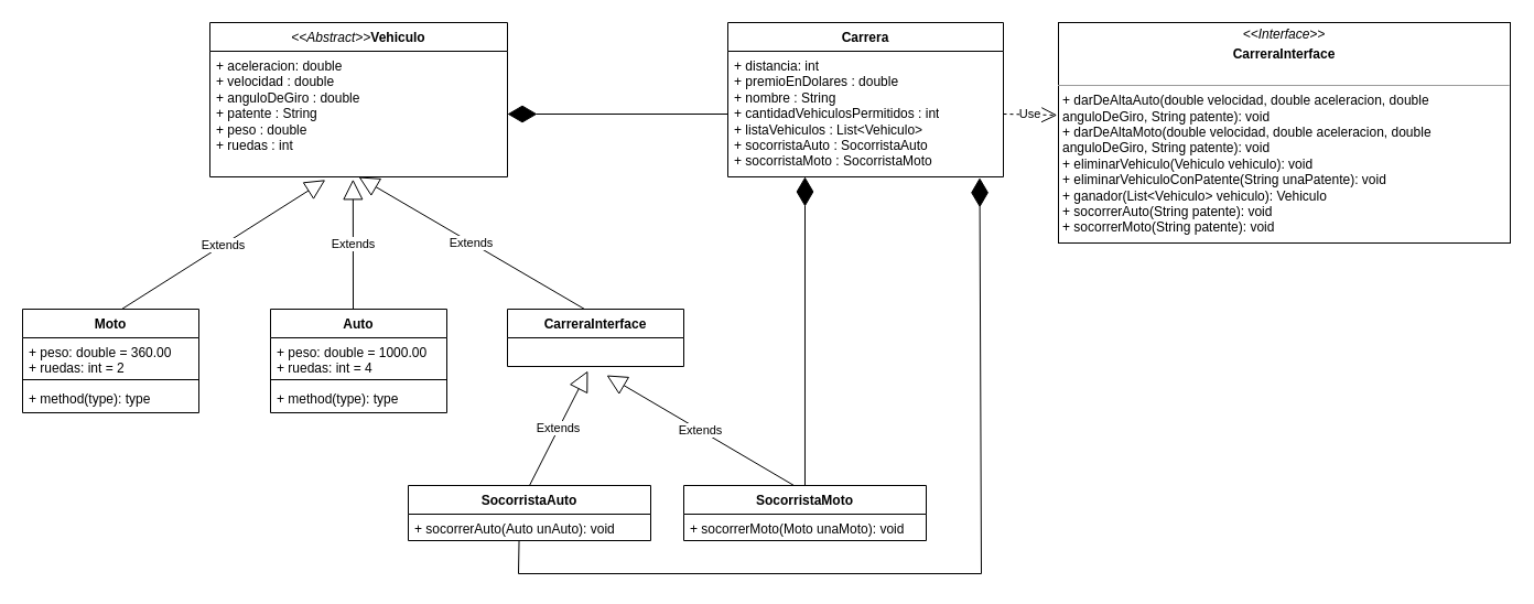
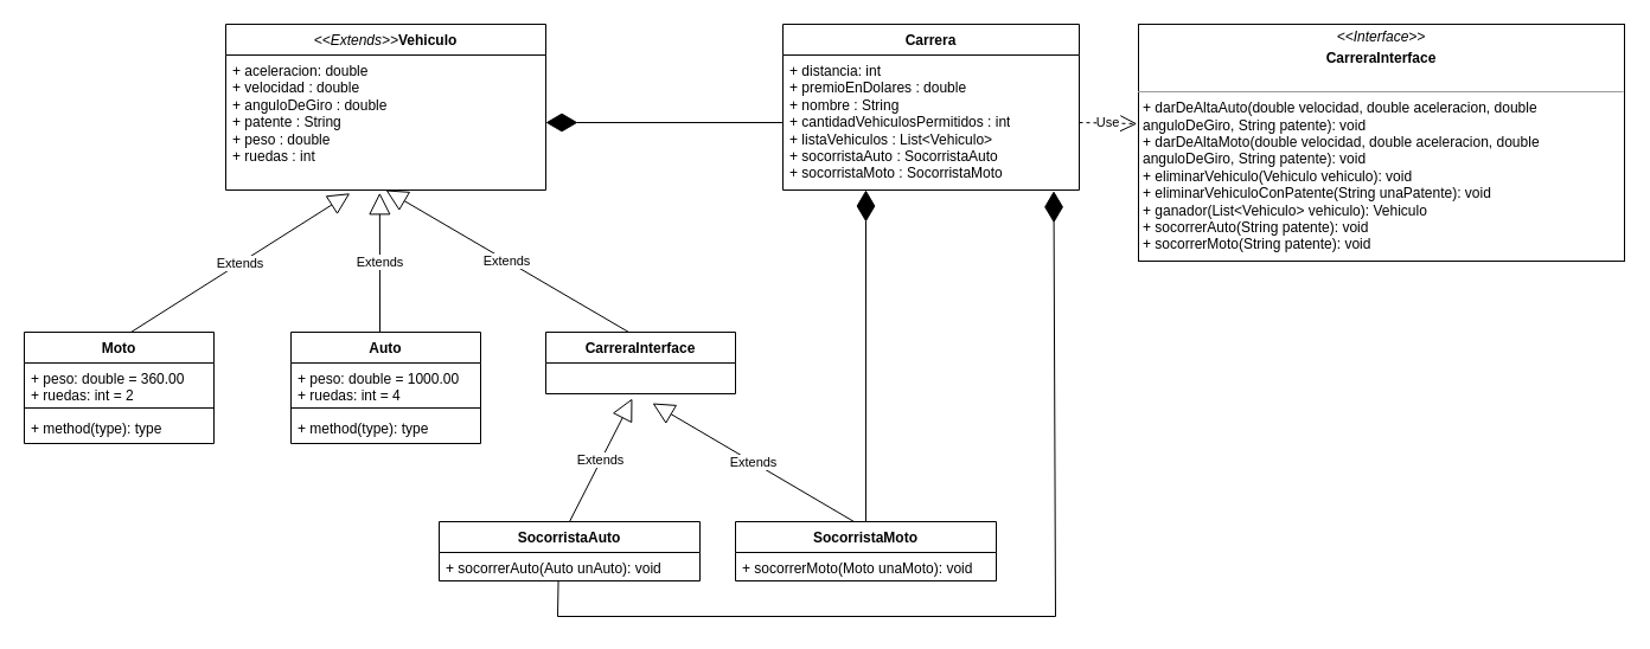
  <mxCell id="0" />
  <mxCell id="1" parent="0" />
- <mxCell id="2" value="&lt;i style=&quot;border-color: var(--border-color); font-weight: 400;&quot;&gt;&amp;lt;&amp;lt;Abstract&amp;gt;&amp;gt;&lt;/i&gt;Vehiculo" style="swimlane;fontStyle=1;align=center;verticalAlign=top;childLayout=stackLayout;horizontal=1;startSize=26;horizontalStack=0;resizeParent=1;resizeParentMax=0;resizeLast=0;collapsible=1;marginBottom=0;whiteSpace=wrap;html=1;" vertex="1" parent="1"><mxGeometry x="190" y="20" width="270" height="140" as="geometry" /></mxCell>
+ <mxCell id="2" value="&lt;i style=&quot;border-color: var(--border-color); font-weight: 400;&quot;&gt;&amp;lt;&amp;lt;Extends&amp;gt;&amp;gt;&lt;/i&gt;Vehiculo" style="swimlane;fontStyle=1;align=center;verticalAlign=top;childLayout=stackLayout;horizontal=1;startSize=26;horizontalStack=0;resizeParent=1;resizeParentMax=0;resizeLast=0;collapsible=1;marginBottom=0;whiteSpace=wrap;html=1;" vertex="1" parent="1"><mxGeometry x="190" y="20" width="270" height="140" as="geometry" /></mxCell>
  <mxCell id="3" value="+ aceleracion: double&lt;br&gt;+ velocidad : double&lt;br&gt;+ anguloDeGiro : double&lt;br&gt;+ patente : String&lt;br&gt;+ peso : double&lt;br&gt;+ ruedas : int" style="text;strokeColor=none;fillColor=none;align=left;verticalAlign=top;spacingLeft=4;spacingRight=4;overflow=hidden;rotatable=0;points=[[0,0.5],[1,0.5]];portConstraint=eastwest;whiteSpace=wrap;html=1;" vertex="1" parent="2"><mxGeometry y="26" width="270" height="114" as="geometry" /></mxCell>
  <mxCell id="4" value="Carrera" style="swimlane;fontStyle=1;align=center;verticalAlign=top;childLayout=stackLayout;horizontal=1;startSize=26;horizontalStack=0;resizeParent=1;resizeParentMax=0;resizeLast=0;collapsible=1;marginBottom=0;whiteSpace=wrap;html=1;" vertex="1" parent="1"><mxGeometry x="660" y="20" width="250" height="140" as="geometry" /></mxCell>
  <mxCell id="5" value="+ distancia: int&lt;br&gt;+ premioEnDolares : double&lt;br&gt;+ nombre : String&lt;br&gt;+ cantidadVehiculosPermitidos : int&lt;br&gt;+ listaVehiculos : List&amp;lt;Vehiculo&amp;gt;&lt;br&gt;+ socorristaAuto : SocorristaAuto&lt;br&gt;+ socorristaMoto : SocorristaMoto" style="text;strokeColor=none;fillColor=none;align=left;verticalAlign=top;spacingLeft=4;spacingRight=4;overflow=hidden;rotatable=0;points=[[0,0.5],[1,0.5]];portConstraint=eastwest;whiteSpace=wrap;html=1;" vertex="1" parent="4"><mxGeometry y="26" width="250" height="114" as="geometry" /></mxCell>
  <mxCell id="6" value="SocorristaAuto" style="swimlane;fontStyle=1;align=center;verticalAlign=top;childLayout=stackLayout;horizontal=1;startSize=26;horizontalStack=0;resizeParent=1;resizeParentMax=0;resizeLast=0;collapsible=1;marginBottom=0;whiteSpace=wrap;html=1;" vertex="1" parent="1"><mxGeometry x="370" y="440" width="220" height="50" as="geometry" /></mxCell>
  <mxCell id="7" value="Extends" style="endArrow=block;endSize=16;endFill=0;html=1;rounded=0;entryX=0.456;entryY=0.5;entryDx=0;entryDy=0;entryPerimeter=0;" edge="1" parent="6"><mxGeometry width="160" relative="1" as="geometry"><mxPoint x="110" as="sourcePoint" /><mxPoint x="162.96" y="-104" as="targetPoint" /></mxGeometry></mxCell>
  <mxCell id="8" value="+ socorrerAuto(Auto unAuto): void&lt;br&gt;" style="text;strokeColor=none;fillColor=none;align=left;verticalAlign=top;spacingLeft=4;spacingRight=4;overflow=hidden;rotatable=0;points=[[0,0.5],[1,0.5]];portConstraint=eastwest;whiteSpace=wrap;html=1;" vertex="1" parent="6"><mxGeometry y="26" width="220" height="24" as="geometry" /></mxCell>
  <mxCell id="9" value="SocorristaMoto" style="swimlane;fontStyle=1;align=center;verticalAlign=top;childLayout=stackLayout;horizontal=1;startSize=26;horizontalStack=0;resizeParent=1;resizeParentMax=0;resizeLast=0;collapsible=1;marginBottom=0;whiteSpace=wrap;html=1;" vertex="1" parent="1"><mxGeometry x="620" y="440" width="220" height="50" as="geometry" /></mxCell>
  <mxCell id="10" value="Extends" style="endArrow=block;endSize=16;endFill=0;html=1;rounded=0;" edge="1" parent="9"><mxGeometry width="160" relative="1" as="geometry"><mxPoint x="100.0" as="sourcePoint" /><mxPoint x="-70.0" y="-100" as="targetPoint" /></mxGeometry></mxCell>
  <mxCell id="11" value="+ socorrerMoto(Moto unaMoto): void" style="text;strokeColor=none;fillColor=none;align=left;verticalAlign=top;spacingLeft=4;spacingRight=4;overflow=hidden;rotatable=0;points=[[0,0.5],[1,0.5]];portConstraint=eastwest;whiteSpace=wrap;html=1;" vertex="1" parent="9"><mxGeometry y="26" width="220" height="24" as="geometry" /></mxCell>
  <mxCell id="12" value="Moto" style="swimlane;fontStyle=1;align=center;verticalAlign=top;childLayout=stackLayout;horizontal=1;startSize=26;horizontalStack=0;resizeParent=1;resizeParentMax=0;resizeLast=0;collapsible=1;marginBottom=0;whiteSpace=wrap;html=1;" vertex="1" parent="1"><mxGeometry x="20" y="280" width="160" height="94" as="geometry" /></mxCell>
  <mxCell id="13" value="Extends" style="endArrow=block;endSize=16;endFill=0;html=1;rounded=0;entryX=0.388;entryY=1.024;entryDx=0;entryDy=0;entryPerimeter=0;" edge="1" parent="12" target="3"><mxGeometry width="160" relative="1" as="geometry"><mxPoint x="90" as="sourcePoint" /><mxPoint x="280" y="-110" as="targetPoint" /></mxGeometry></mxCell>
  <mxCell id="14" value="+ peso: double = 360.00&lt;br&gt;+ ruedas: int = 2" style="text;strokeColor=none;fillColor=none;align=left;verticalAlign=top;spacingLeft=4;spacingRight=4;overflow=hidden;rotatable=0;points=[[0,0.5],[1,0.5]];portConstraint=eastwest;whiteSpace=wrap;html=1;" vertex="1" parent="12"><mxGeometry y="26" width="160" height="34" as="geometry" /></mxCell>
  <mxCell id="15" value="" style="line;strokeWidth=1;fillColor=none;align=left;verticalAlign=middle;spacingTop=-1;spacingLeft=3;spacingRight=3;rotatable=0;labelPosition=right;points=[];portConstraint=eastwest;strokeColor=inherit;" vertex="1" parent="12"><mxGeometry y="60" width="160" height="8" as="geometry" /></mxCell>
  <mxCell id="16" value="+ method(type): type" style="text;strokeColor=none;fillColor=none;align=left;verticalAlign=top;spacingLeft=4;spacingRight=4;overflow=hidden;rotatable=0;points=[[0,0.5],[1,0.5]];portConstraint=eastwest;whiteSpace=wrap;html=1;" vertex="1" parent="12"><mxGeometry y="68" width="160" height="26" as="geometry" /></mxCell>
  <mxCell id="17" value="Auto" style="swimlane;fontStyle=1;align=center;verticalAlign=top;childLayout=stackLayout;horizontal=1;startSize=26;horizontalStack=0;resizeParent=1;resizeParentMax=0;resizeLast=0;collapsible=1;marginBottom=0;whiteSpace=wrap;html=1;" vertex="1" parent="1"><mxGeometry x="245" y="280" width="160" height="94" as="geometry" /></mxCell>
  <mxCell id="18" value="Extends" style="endArrow=block;endSize=16;endFill=0;html=1;rounded=0;entryX=0.481;entryY=1.02;entryDx=0;entryDy=0;entryPerimeter=0;" edge="1" parent="17" target="3"><mxGeometry width="160" relative="1" as="geometry"><mxPoint x="75" as="sourcePoint" /><mxPoint x="75" y="-110" as="targetPoint" /></mxGeometry></mxCell>
  <mxCell id="19" value="+ peso: double = 1000.00&lt;br style=&quot;border-color: var(--border-color);&quot;&gt;+ ruedas: int = 4" style="text;strokeColor=none;fillColor=none;align=left;verticalAlign=top;spacingLeft=4;spacingRight=4;overflow=hidden;rotatable=0;points=[[0,0.5],[1,0.5]];portConstraint=eastwest;whiteSpace=wrap;html=1;" vertex="1" parent="17"><mxGeometry y="26" width="160" height="34" as="geometry" /></mxCell>
  <mxCell id="20" value="" style="line;strokeWidth=1;fillColor=none;align=left;verticalAlign=middle;spacingTop=-1;spacingLeft=3;spacingRight=3;rotatable=0;labelPosition=right;points=[];portConstraint=eastwest;strokeColor=inherit;" vertex="1" parent="17"><mxGeometry y="60" width="160" height="8" as="geometry" /></mxCell>
  <mxCell id="21" value="+ method(type): type" style="text;strokeColor=none;fillColor=none;align=left;verticalAlign=top;spacingLeft=4;spacingRight=4;overflow=hidden;rotatable=0;points=[[0,0.5],[1,0.5]];portConstraint=eastwest;whiteSpace=wrap;html=1;" vertex="1" parent="17"><mxGeometry y="68" width="160" height="26" as="geometry" /></mxCell>
  <mxCell id="22" value="&lt;p style=&quot;margin:0px;margin-top:4px;text-align:center;&quot;&gt;&lt;i style=&quot;border-color: var(--border-color);&quot;&gt;&amp;lt;&amp;lt;Interface&amp;gt;&amp;gt;&lt;/i&gt;&lt;b&gt;&lt;br&gt;&lt;/b&gt;&lt;/p&gt;&lt;p style=&quot;margin:0px;margin-top:4px;text-align:center;&quot;&gt;&lt;b&gt;CarreraInterface&lt;/b&gt;&lt;/p&gt;&lt;p style=&quot;margin:0px;margin-left:4px;&quot;&gt;&lt;br&gt;&lt;/p&gt;&lt;hr size=&quot;1&quot;&gt;&lt;p style=&quot;margin:0px;margin-left:4px;&quot;&gt;+ darDeAltaAuto(double velocidad, double aceleracion, double anguloDeGiro, String patente): void&lt;br style=&quot;border-color: var(--border-color);&quot;&gt;+ darDeAltaMoto(double velocidad, double aceleracion, double anguloDeGiro, String patente): void&lt;/p&gt;&lt;p style=&quot;margin:0px;margin-left:4px;&quot;&gt;+ eliminarVehiculo(Vehiculo vehiculo): void&lt;br&gt;&lt;/p&gt;&lt;p style=&quot;margin:0px;margin-left:4px;&quot;&gt;+ eliminarVehiculoConPatente(String unaPatente): void&lt;br&gt;&lt;/p&gt;&lt;p style=&quot;margin:0px;margin-left:4px;&quot;&gt;+ ganador(List&amp;lt;Vehiculo&amp;gt; vehiculo): Vehiculo&lt;/p&gt;&lt;p style=&quot;margin:0px;margin-left:4px;&quot;&gt;+ socorrerAuto(String patente): void&lt;br&gt;&lt;/p&gt;&lt;p style=&quot;margin:0px;margin-left:4px;&quot;&gt;+ socorrerMoto(String patente): void&lt;br&gt;&lt;/p&gt;&lt;p style=&quot;margin:0px;margin-left:4px;&quot;&gt;&lt;br&gt;&lt;/p&gt;" style="verticalAlign=top;align=left;overflow=fill;fontSize=12;fontFamily=Helvetica;html=1;whiteSpace=wrap;" vertex="1" parent="1"><mxGeometry x="960" y="20" width="410" height="200" as="geometry" /></mxCell>
  <mxCell id="23" value="CarreraInterface" style="swimlane;fontStyle=1;align=center;verticalAlign=top;childLayout=stackLayout;horizontal=1;startSize=26;horizontalStack=0;resizeParent=1;resizeParentMax=0;resizeLast=0;collapsible=1;marginBottom=0;whiteSpace=wrap;html=1;" vertex="1" parent="1"><mxGeometry x="460" y="280" width="160" height="52" as="geometry" /></mxCell>
  <mxCell id="24" value="Extends" style="endArrow=block;endSize=16;endFill=0;html=1;rounded=0;entryX=0.5;entryY=1;entryDx=0;entryDy=0;" edge="1" parent="23" target="2"><mxGeometry width="160" relative="1" as="geometry"><mxPoint x="70" as="sourcePoint" /><mxPoint x="230" as="targetPoint" /></mxGeometry></mxCell>
  <mxCell id="25" value="" style="endArrow=diamondThin;endFill=1;endSize=24;html=1;rounded=0;entryX=1;entryY=0.5;entryDx=0;entryDy=0;exitX=0;exitY=0.5;exitDx=0;exitDy=0;" edge="1" parent="1" source="5" target="3"><mxGeometry width="160" relative="1" as="geometry"><mxPoint x="560" y="180" as="sourcePoint" /><mxPoint x="720" y="180" as="targetPoint" /></mxGeometry></mxCell>
  <mxCell id="26" value="" style="endArrow=diamondThin;endFill=1;endSize=24;html=1;rounded=0;exitX=0.5;exitY=0;exitDx=0;exitDy=0;" edge="1" parent="1"><mxGeometry width="160" relative="1" as="geometry"><mxPoint x="729.98" y="440" as="sourcePoint" /><mxPoint x="730" y="160" as="targetPoint" /></mxGeometry></mxCell>
  <mxCell id="27" value="" style="endArrow=diamondThin;endFill=1;endSize=24;html=1;rounded=0;entryX=0.914;entryY=1.007;entryDx=0;entryDy=0;entryPerimeter=0;exitX=0.457;exitY=1.013;exitDx=0;exitDy=0;exitPerimeter=0;" edge="1" parent="1" source="8" target="5"><mxGeometry width="160" relative="1" as="geometry"><mxPoint x="890" y="350" as="sourcePoint" /><mxPoint x="980" y="270" as="targetPoint" /><Array as="points"><mxPoint x="470" y="520" /><mxPoint x="890" y="520" /></Array></mxGeometry></mxCell>
  <mxCell id="28" value="Use" style="endArrow=open;endSize=12;dashed=1;html=1;rounded=0;exitX=1;exitY=0.5;exitDx=0;exitDy=0;entryX=-0.003;entryY=0.42;entryDx=0;entryDy=0;entryPerimeter=0;" edge="1" parent="1" source="5" target="22"><mxGeometry width="160" relative="1" as="geometry"><mxPoint x="870" y="140" as="sourcePoint" /><mxPoint x="1030" y="140" as="targetPoint" /></mxGeometry></mxCell>
